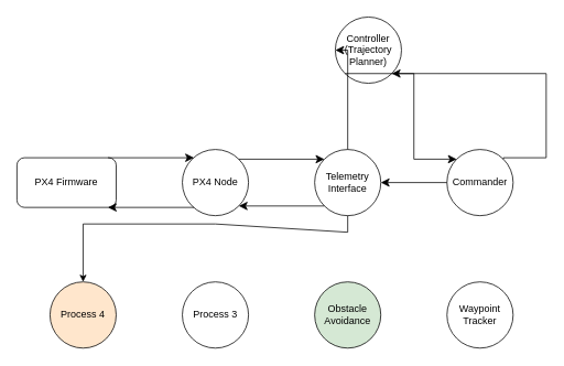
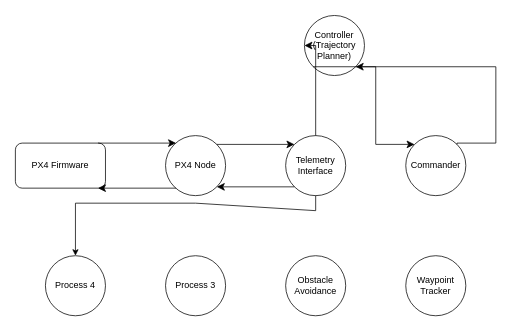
  <mxCell id="0" />
  <mxCell id="1" parent="0" />
  <mxCell id="2" value="PX4 Node" style="ellipse;whiteSpace=wrap;html=1;aspect=fixed;" vertex="1" parent="1"><mxGeometry x="220" y="180" width="80" height="80" as="geometry" /></mxCell>
  <mxCell id="3" value="Commander" style="ellipse;whiteSpace=wrap;html=1;aspect=fixed;" vertex="1" parent="1"><mxGeometry x="540" y="180" width="80" height="80" as="geometry" /></mxCell>
  <mxCell id="4" value="&lt;div&gt;Telemetry Interface&lt;/div&gt;" style="ellipse;whiteSpace=wrap;html=1;aspect=fixed;" vertex="1" parent="1"><mxGeometry x="380" y="180" width="80" height="80" as="geometry" /></mxCell>
  <mxCell id="5" value="&lt;div&gt;PX4 Firmware&lt;/div&gt;" style="rounded=1;whiteSpace=wrap;html=1;" vertex="1" parent="1"><mxGeometry x="20" y="190" width="120" height="60" as="geometry" /></mxCell>
  <mxCell id="6" value="Controller (Trajectory Planner)" style="ellipse;whiteSpace=wrap;html=1;aspect=fixed;" vertex="1" parent="1"><mxGeometry x="405" y="20" width="80" height="80" as="geometry" /></mxCell>
  <mxCell id="7" value="" style="edgeStyle=segmentEdgeStyle;endArrow=classic;html=1;curved=0;rounded=0;endSize=8;startSize=8;entryX=1;entryY=1;entryDx=0;entryDy=0;exitX=1;exitY=0;exitDx=0;exitDy=0;" edge="1" parent="1" target="6"><mxGeometry width="50" height="50" relative="1" as="geometry"><mxPoint x="608.284" y="191.716" as="sourcePoint" /><mxPoint x="641.72" y="30" as="targetPoint" /><Array as="points"><mxPoint x="608" y="190" /><mxPoint x="660" y="190" /><mxPoint x="660" y="88" /></Array></mxGeometry></mxCell>
  <mxCell id="8" value="" style="edgeStyle=segmentEdgeStyle;endArrow=classic;html=1;curved=0;rounded=0;endSize=8;startSize=8;exitX=0;exitY=1;exitDx=0;exitDy=0;entryX=0;entryY=0;entryDx=0;entryDy=0;" edge="1" parent="1" source="6" target="3"><mxGeometry width="50" height="50" relative="1" as="geometry"><mxPoint x="480" y="70" as="sourcePoint" /><mxPoint x="520" y="180" as="targetPoint" /><Array as="points"><mxPoint x="500" y="88" /><mxPoint x="500" y="192" /></Array></mxGeometry></mxCell>
  <mxCell id="9" value="" style="edgeStyle=segmentEdgeStyle;endArrow=classic;html=1;curved=0;rounded=0;endSize=8;startSize=8;exitX=1;exitY=0;exitDx=0;exitDy=0;entryX=0;entryY=0;entryDx=0;entryDy=0;" edge="1" parent="1" source="2" target="4"><mxGeometry width="50" height="50" relative="1" as="geometry"><mxPoint x="300" y="200" as="sourcePoint" /><mxPoint x="370" y="192" as="targetPoint" /><Array as="points" /></mxGeometry></mxCell>
  <mxCell id="10" value="" style="edgeStyle=segmentEdgeStyle;endArrow=classic;html=1;curved=0;rounded=0;endSize=8;startSize=8;exitX=0;exitY=1;exitDx=0;exitDy=0;entryX=1;entryY=1;entryDx=0;entryDy=0;" edge="1" parent="1" source="4" target="2"><mxGeometry width="50" height="50" relative="1" as="geometry"><mxPoint x="260" y="330" as="sourcePoint" /><mxPoint x="364" y="330" as="targetPoint" /></mxGeometry></mxCell>
- <mxCell id="11" value="" style="edgeStyle=segmentEdgeStyle;endArrow=classic;html=1;curved=0;rounded=0;endSize=8;startSize=8;entryX=1;entryY=0.5;entryDx=0;entryDy=0;exitX=0;exitY=0.5;exitDx=0;exitDy=0;" edge="1" parent="1" source="3" target="4"><mxGeometry width="50" height="50" relative="1" as="geometry"><mxPoint x="480" y="290" as="sourcePoint" /><mxPoint x="530" y="240" as="targetPoint" /></mxGeometry></mxCell>
  <mxCell id="12" value="" style="edgeStyle=segmentEdgeStyle;endArrow=classic;html=1;curved=0;rounded=0;endSize=8;startSize=8;exitX=1;exitY=0;exitDx=0;exitDy=0;entryX=0;entryY=0;entryDx=0;entryDy=0;" edge="1" parent="1"><mxGeometry width="50" height="50" relative="1" as="geometry"><mxPoint x="130" y="190" as="sourcePoint" /><mxPoint x="234" y="190" as="targetPoint" /><Array as="points" /></mxGeometry></mxCell>
  <mxCell id="13" value="" style="edgeStyle=segmentEdgeStyle;endArrow=classic;html=1;curved=0;rounded=0;endSize=8;startSize=8;exitX=0;exitY=1;exitDx=0;exitDy=0;entryX=1;entryY=1;entryDx=0;entryDy=0;" edge="1" parent="1"><mxGeometry width="50" height="50" relative="1" as="geometry"><mxPoint x="234" y="250" as="sourcePoint" /><mxPoint x="130" y="250" as="targetPoint" /></mxGeometry></mxCell>
  <mxCell id="14" value="" style="edgeStyle=segmentEdgeStyle;endArrow=classic;html=1;curved=0;rounded=0;endSize=8;startSize=8;exitX=0.5;exitY=0;exitDx=0;exitDy=0;entryX=0;entryY=0.5;entryDx=0;entryDy=0;" edge="1" parent="1" target="6"><mxGeometry width="50" height="50" relative="1" as="geometry"><mxPoint x="420" y="180" as="sourcePoint" /><mxPoint x="440" as="targetPoint" y="-20" /><Array as="points"><mxPoint x="420" y="60" /></Array></mxGeometry></mxCell>
  <mxCell id="15" value="&lt;div&gt;Waypoint Tracker&lt;/div&gt;" style="ellipse;whiteSpace=wrap;html=1;aspect=fixed;" vertex="1" parent="1"><mxGeometry x="540" y="340" width="80" height="80" as="geometry" /></mxCell>
- <mxCell id="16" value="&lt;div&gt;Obstacle Avoidance&lt;/div&gt;" style="ellipse;whiteSpace=wrap;html=1;aspect=fixed;fillColor=#d5e8d4;" vertex="1" parent="1"><mxGeometry x="380" y="340" width="80" height="80" as="geometry" /></mxCell>
+ <mxCell id="16" value="&lt;div&gt;Obstacle Avoidance&lt;/div&gt;" style="ellipse;whiteSpace=wrap;html=1;aspect=fixed;" vertex="1" parent="1"><mxGeometry x="380" y="340" width="80" height="80" as="geometry" /></mxCell>
  <mxCell id="17" value="&lt;div&gt;Process 3&lt;/div&gt;" style="ellipse;whiteSpace=wrap;html=1;aspect=fixed;" vertex="1" parent="1"><mxGeometry x="220" y="340" width="80" height="80" as="geometry" /></mxCell>
- <mxCell id="18" value="&lt;div&gt;Process 4&lt;/div&gt;" style="ellipse;whiteSpace=wrap;html=1;aspect=fixed;fillColor=#ffe6cc;" vertex="1" parent="1"><mxGeometry x="60" y="340" width="80" height="80" as="geometry" /></mxCell>
+ <mxCell id="18" value="&lt;div&gt;Process 4&lt;/div&gt;" style="ellipse;whiteSpace=wrap;html=1;aspect=fixed;" vertex="1" parent="1"><mxGeometry x="60" y="340" width="80" height="80" as="geometry" /></mxCell>
  <mxCell id="19" value="" style="endArrow=classic;html=1;rounded=0;entryX=0.5;entryY=0;entryDx=0;entryDy=0;exitX=0.5;exitY=1;exitDx=0;exitDy=0;" edge="1" parent="1" source="4" target="18"><mxGeometry width="50" height="50" relative="1" as="geometry"><mxPoint x="330" y="270" as="sourcePoint" /><mxPoint x="120" y="270" as="targetPoint" /><Array as="points"><mxPoint x="420" y="280" /><mxPoint x="260" y="270" /><mxPoint x="100" y="270" /></Array></mxGeometry></mxCell>
